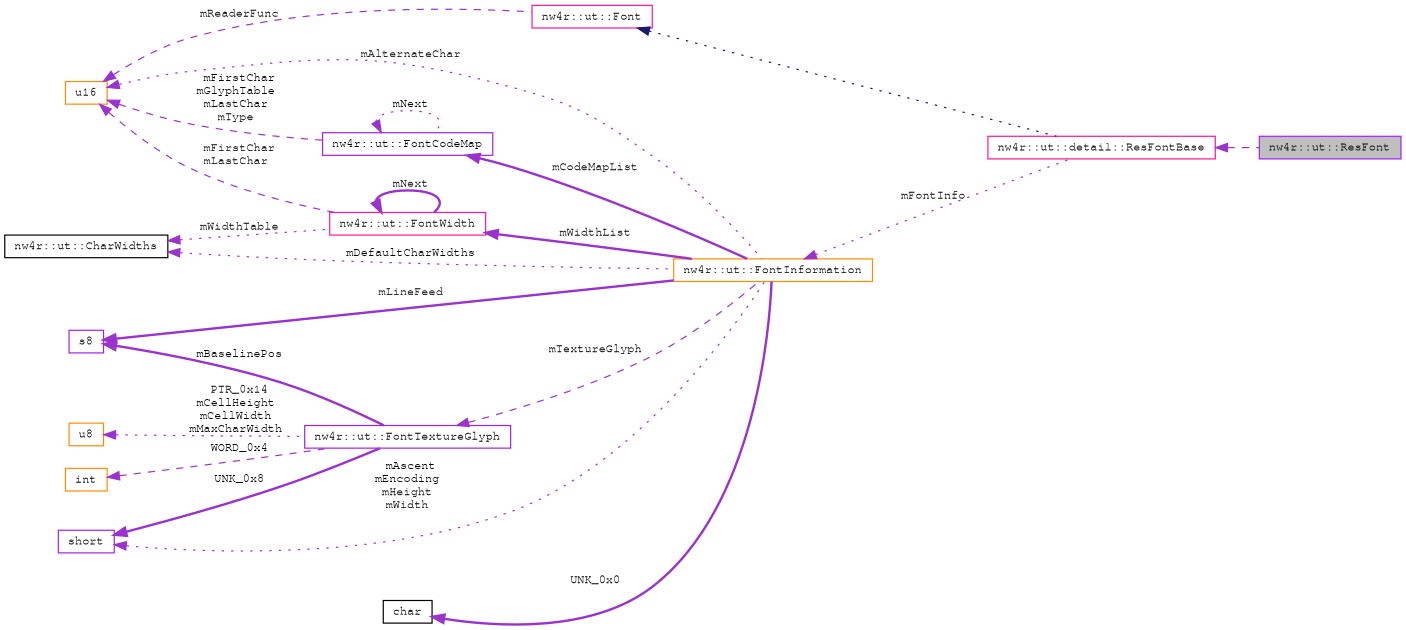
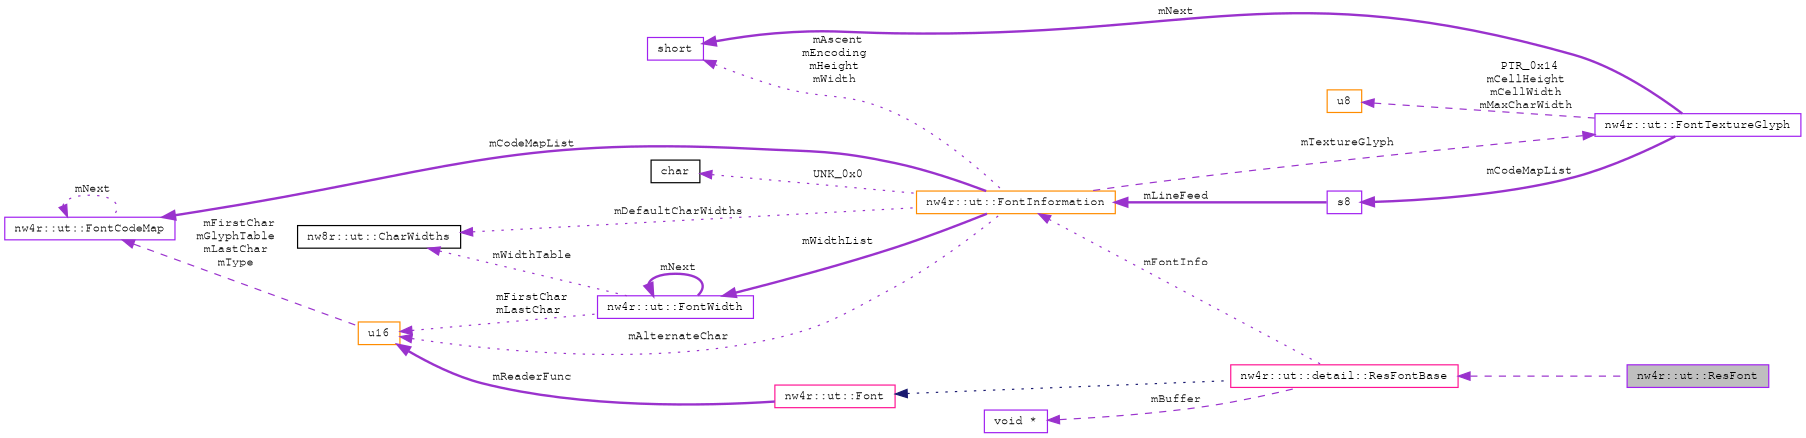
  digraph {
    rankdir=LR
    node [color=purple fillcolor=white fontname=FreeMono fontsize=10 shape=record style=filled]
    edge [color=darkorchid3 dir=back fontname=FreeMono fontsize=10 labelfontname=FreeMono labelfontsize=10 style=dashed]
    n1 [fillcolor=grey75 fontcolor=black height=0.2 label="nw4r::ut::ResFont" width=0.4]
    n2 [color=deeppink height=0.2 label="nw4r::ut::detail::ResFontBase" width=0.4]
    n3 [color=deeppink height=0.2 label="nw4r::ut::Font" width=0.4]
    n4 [color=darkorange height=0.2 label=u16 width=0.4]
    n5 [color=darkorange height=0.2 label="nw4r::ut::FontInformation" width=0.4]
-   n6 [color=deeppink height=0.2 label="nw4r::ut::FontWidth" width=0.4]
+   n6 [height=0.2 label="nw4r::ut::FontWidth" width=0.4]
    n7 [height=0.2 label="nw4r::ut::FontCodeMap" width=0.4]
    n8 [height=0.2 label="nw4r::ut::FontTextureGlyph" width=0.4]
+   n9 [height=0.2 label="void *" width=0.4]
    n10 [color=black height=0.2 label=char width=0.4]
-   n11 [color=black height=0.2 label="nw4r::ut::CharWidths" width=0.4]
+   n11 [color=black height=0.2 label="nw8r::ut::CharWidths" width=0.4]
    n12 [height=0.2 label=s8 width=0.4]
    n13 [color=darkorange height=0.2 label=u8 width=0.4]
-   n14 [color=darkorange height=0.2 label=int width=0.4]
    n15 [height=0.2 label=short width=0.4]
    n2 -> n1
    n3 -> n2 [color=midnightblue style=dotted]
-   n4 -> n3 [label=" mReaderFunc"]
+   n4 -> n3 [label=" mReaderFunc" style=bold]
    n4 -> n5 [label=" mAlternateChar" style=dotted]
-   n4 -> n6 [label=" mFirstChar\nmLastChar"]
-   n4 -> n7 [label=" mFirstChar\nmGlyphTable\nmLastChar\nmType"]
+   n4 -> n6 [label=" mFirstChar\nmLastChar" style=dotted]
+   n7 -> n4 [label=" mFirstChar\nmGlyphTable\nmLastChar\nmType"]
    n5 -> n2 [label=" mFontInfo" style=dotted]
    n6 -> n5 [label=" mWidthList" style=bold]
    n6 -> n6 [label=" mNext" style=bold]
    n7 -> n5 [label=" mCodeMapList" style=bold]
    n7 -> n7 [label=" mNext" style=dotted]
    n8 -> n5 [label=" mTextureGlyph"]
-   n10 -> n5 [label=" UNK_0x0" style=bold]
+   n9 -> n2 [label=" mBuffer"]
+   n10 -> n5 [label=" UNK_0x0" style=dotted]
    n11 -> n5 [label=" mDefaultCharWidths" style=dotted]
    n11 -> n6 [label=" mWidthTable" style=dotted]
-   n12 -> n5 [label=" mLineFeed" style=bold]
-   n12 -> n8 [label=" mBaselinePos" style=bold]
-   n13 -> n8 [label=" PTR_0x14\nmCellHeight\nmCellWidth\nmMaxCharWidth" style=dotted]
-   n14 -> n8 [label=" WORD_0x4"]
+   n5 -> n12 [label=" mLineFeed" style=bold]
+   n12 -> n8 [label=" mCodeMapList" style=bold]
+   n13 -> n8 [label=" PTR_0x14\nmCellHeight\nmCellWidth\nmMaxCharWidth"]
    n15 -> n5 [label=" mAscent\nmEncoding\nmHeight\nmWidth" style=dotted]
-   n15 -> n8 [label=" UNK_0x8" style=bold]
+   n15 -> n8 [label=" mNext" style=bold]
  }
